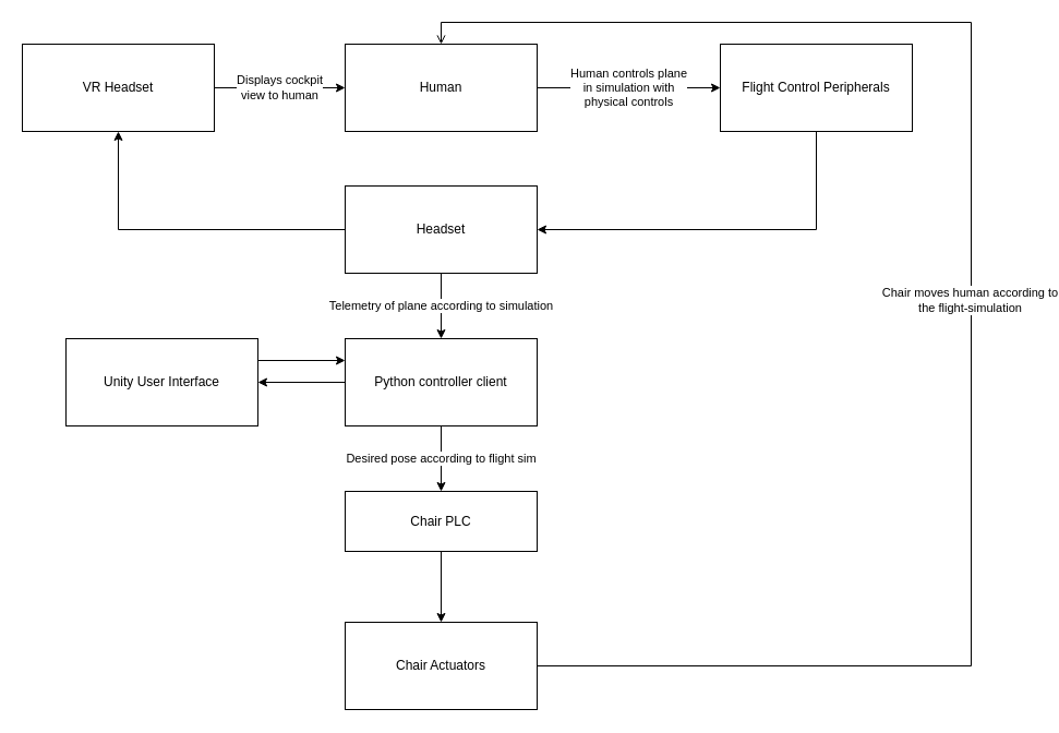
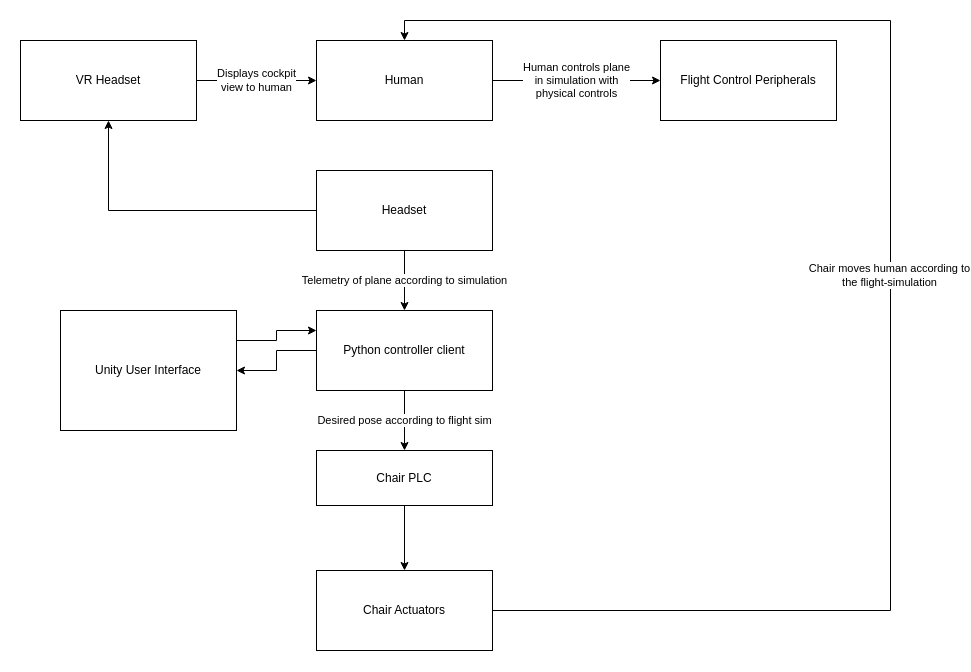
  <mxCell id="0" />
  <mxCell id="1" parent="0" />
  <mxCell id="2" value="Telemetry of plane according to simulation" style="edgeStyle=orthogonalEdgeStyle;rounded=0;orthogonalLoop=1;jettySize=auto;html=1;exitX=0.5;exitY=1;exitDx=0;exitDy=0;" edge="1" parent="1" source="4" target="7"><mxGeometry relative="1" as="geometry" /></mxCell>
  <mxCell id="3" style="edgeStyle=orthogonalEdgeStyle;rounded=0;orthogonalLoop=1;jettySize=auto;html=1;exitX=0;exitY=0.5;exitDx=0;exitDy=0;entryX=0.5;entryY=1;entryDx=0;entryDy=0;" edge="1" parent="1" source="4" target="18"><mxGeometry relative="1" as="geometry" /></mxCell>
  <mxCell id="4" value="Headset" style="rounded=0;whiteSpace=wrap;html=1;" vertex="1" parent="1"><mxGeometry x="316" y="170" width="176" height="80" as="geometry" /></mxCell>
  <mxCell id="5" style="edgeStyle=orthogonalEdgeStyle;rounded=0;orthogonalLoop=1;jettySize=auto;html=1;exitX=0;exitY=0.5;exitDx=0;exitDy=0;entryX=1;entryY=0.5;entryDx=0;entryDy=0;" edge="1" parent="1" source="7" target="9"><mxGeometry relative="1" as="geometry" /></mxCell>
  <mxCell id="6" value="Desired pose according to flight sim" style="edgeStyle=orthogonalEdgeStyle;rounded=0;orthogonalLoop=1;jettySize=auto;html=1;exitX=0.5;exitY=1;exitDx=0;exitDy=0;entryX=0.5;entryY=0;entryDx=0;entryDy=0;" edge="1" parent="1" source="7" target="11"><mxGeometry relative="1" as="geometry" /></mxCell>
  <mxCell id="7" value="Python controller client" style="rounded=0;whiteSpace=wrap;html=1;" vertex="1" parent="1"><mxGeometry x="316" y="310" width="176" height="80" as="geometry" /></mxCell>
  <mxCell id="8" style="edgeStyle=orthogonalEdgeStyle;rounded=0;orthogonalLoop=1;jettySize=auto;html=1;exitX=1;exitY=0.25;exitDx=0;exitDy=0;entryX=0;entryY=0.25;entryDx=0;entryDy=0;" edge="1" parent="1" source="9" target="7"><mxGeometry relative="1" as="geometry" /></mxCell>
- <mxCell id="9" value="Unity User Interface" style="rounded=0;whiteSpace=wrap;html=1;" vertex="1" parent="1"><mxGeometry x="60" y="310" width="176" height="80" as="geometry" /></mxCell>
+ <mxCell id="9" value="Unity User Interface" style="rounded=0;whiteSpace=wrap;html=1;" vertex="1" parent="1"><mxGeometry x="60" y="310" width="176" height="120" as="geometry" /></mxCell>
  <mxCell id="10" style="edgeStyle=orthogonalEdgeStyle;rounded=0;orthogonalLoop=1;jettySize=auto;html=1;exitX=0.5;exitY=1;exitDx=0;exitDy=0;entryX=0.5;entryY=0;entryDx=0;entryDy=0;" edge="1" parent="1" source="11" target="14"><mxGeometry relative="1" as="geometry" /></mxCell>
  <mxCell id="11" value="Chair PLC" style="rounded=0;whiteSpace=wrap;html=1;" vertex="1" parent="1"><mxGeometry x="316" y="450" width="176" height="55" as="geometry" /></mxCell>
- <mxCell id="12" style="edgeStyle=orthogonalEdgeStyle;rounded=0;orthogonalLoop=1;jettySize=auto;html=1;exitX=1;exitY=0.5;exitDx=0;exitDy=0;entryX=0.5;entryY=0;entryDx=0;entryDy=0;endArrow=open;" edge="1" parent="1" source="14" target="16"><mxGeometry relative="1" as="geometry"><Array as="points"><mxPoint x="890" y="610" /><mxPoint x="890" y="20" /><mxPoint x="404" y="20" /></Array></mxGeometry></mxCell>
+ <mxCell id="12" style="edgeStyle=orthogonalEdgeStyle;rounded=0;orthogonalLoop=1;jettySize=auto;html=1;exitX=1;exitY=0.5;exitDx=0;exitDy=0;entryX=0.5;entryY=0;entryDx=0;entryDy=0;" edge="1" parent="1" source="14" target="16"><mxGeometry relative="1" as="geometry"><Array as="points"><mxPoint x="890" y="610" /><mxPoint x="890" y="20" /><mxPoint x="404" y="20" /></Array></mxGeometry></mxCell>
  <mxCell id="13" value="Chair moves human according to &lt;br&gt;the flight-simulation" style="edgeLabel;html=1;align=center;verticalAlign=middle;resizable=0;points=[];" vertex="1" connectable="0" parent="12"><mxGeometry x="-0.017" y="2" relative="1" as="geometry"><mxPoint as="offset" /></mxGeometry></mxCell>
  <mxCell id="14" value="Chair Actuators" style="rounded=0;whiteSpace=wrap;html=1;" vertex="1" parent="1"><mxGeometry x="316" y="570" width="176" height="80" as="geometry" /></mxCell>
  <mxCell id="15" value="Human controls plane&lt;br&gt;in simulation with&lt;br&gt;physical controls" style="edgeStyle=orthogonalEdgeStyle;rounded=0;orthogonalLoop=1;jettySize=auto;html=1;exitX=1;exitY=0.5;exitDx=0;exitDy=0;entryX=0;entryY=0.5;entryDx=0;entryDy=0;" edge="1" parent="1" source="16" target="20"><mxGeometry relative="1" as="geometry" /></mxCell>
  <mxCell id="16" value="Human" style="rounded=0;whiteSpace=wrap;html=1;" vertex="1" parent="1"><mxGeometry x="316" y="40" width="176" height="80" as="geometry" /></mxCell>
  <mxCell id="17" value="Displays cockpit&lt;br&gt;view to human" style="edgeStyle=orthogonalEdgeStyle;rounded=0;orthogonalLoop=1;jettySize=auto;html=1;exitX=1;exitY=0.5;exitDx=0;exitDy=0;entryX=0;entryY=0.5;entryDx=0;entryDy=0;" edge="1" parent="1" source="18" target="16"><mxGeometry relative="1" as="geometry" /></mxCell>
  <mxCell id="18" value="VR Headset" style="rounded=0;whiteSpace=wrap;html=1;" vertex="1" parent="1"><mxGeometry x="20" y="40" width="176" height="80" as="geometry" /></mxCell>
- <mxCell id="19" style="edgeStyle=orthogonalEdgeStyle;rounded=0;orthogonalLoop=1;jettySize=auto;html=1;exitX=0.5;exitY=1;exitDx=0;exitDy=0;entryX=1;entryY=0.5;entryDx=0;entryDy=0;" edge="1" parent="1" source="20" target="4"><mxGeometry relative="1" as="geometry" /></mxCell>
  <mxCell id="20" value="Flight Control Peripherals" style="rounded=0;whiteSpace=wrap;html=1;" vertex="1" parent="1"><mxGeometry x="660" y="40" width="176" height="80" as="geometry" /></mxCell>
